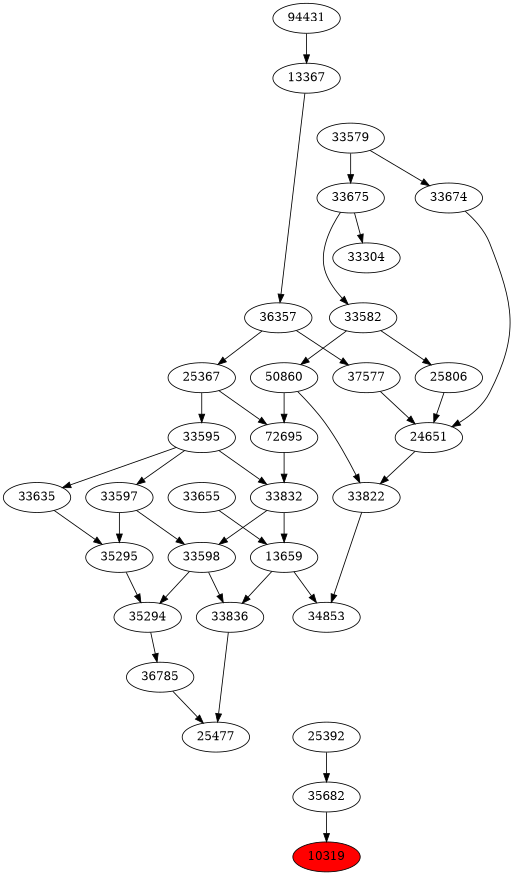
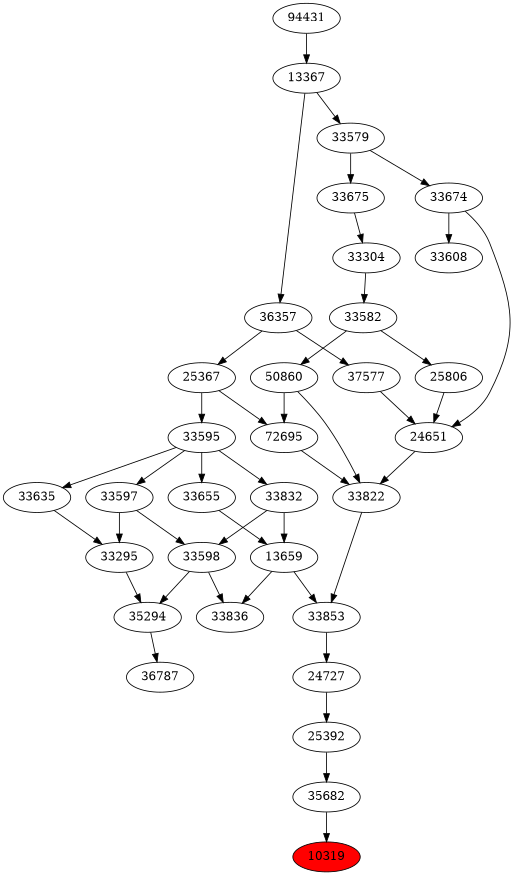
  strict digraph {
    n1 [fillcolor=red label=10319 style=filled]
    n2 [label=35682]
    n3 [label=25392]
-   n5 [label=25477]
-   n6 [label=34853]
-   n7 [label=36785]
+   n4 [label=24727]
+   n6 [label=33853]
+   n7 [label=36787]
    n8 [label=33836]
    n9 [label=13659]
    n10 [label=33822]
    n11 [label=35294]
    n12 [label=33598]
    n13 [label=33655]
    n14 [label=33832]
    n15 [label=24651]
    n16 [label=50860]
    n17 [label=72695]
-   n18 [label=35295]
+   n18 [label=33295]
    n19 [label=33595]
    n20 [label=33597]
    n21 [label=33635]
    n22 [label=25806]
+   n23 [label=33608]
    n24 [label=37577]
    n25 [label=33582]
    n26 [label=25367]
    n27 [label=33304]
    n28 [label=33674]
    n29 [label=36357]
    n30 [label=33675]
    n31 [label=33579]
    n32 [label=13367]
    n33 [label=94431]
    n2 -> n1
    n3 -> n2
-   n7 -> n5
-   n8 -> n5
+   n4 -> n3
+   n6 -> n4
    n9 -> n6
    n9 -> n8
    n10 -> n6
    n11 -> n7
    n12 -> n8
    n12 -> n11
    n13 -> n9
    n14 -> n9
    n14 -> n12
    n15 -> n10
    n16 -> n10
    n16 -> n17
-   n17 -> n14
+   n17 -> n10
    n18 -> n11
+   n19 -> n13
    n19 -> n14
    n19 -> n20
    n19 -> n21
    n20 -> n12
    n20 -> n18
    n21 -> n18
    n22 -> n15
    n24 -> n15
    n25 -> n16
    n25 -> n22
    n26 -> n17
    n26 -> n19
    n28 -> n15
+   n28 -> n23
    n29 -> n24
    n29 -> n26
-   n30 -> n25
+   n27 -> n25
    n30 -> n27
    n31 -> n28
    n31 -> n30
    n32 -> n29
+   n32 -> n31
    n33 -> n32
  }
